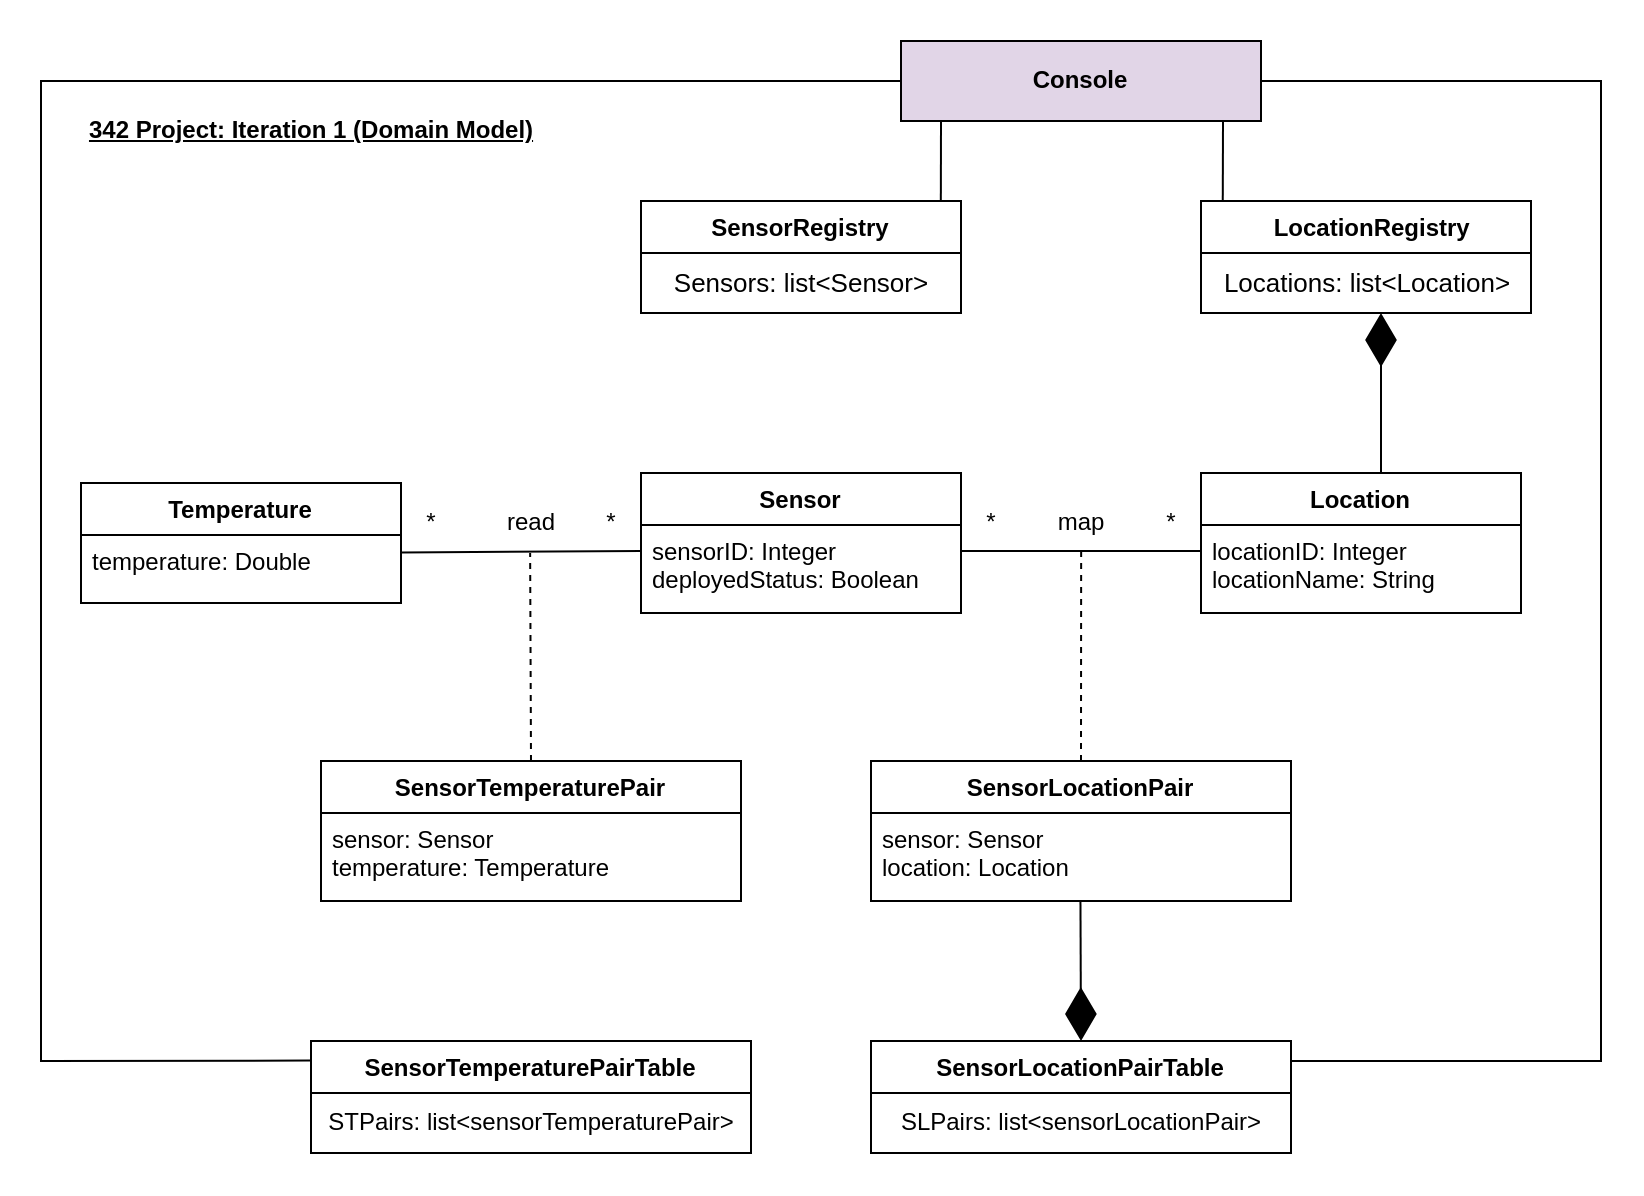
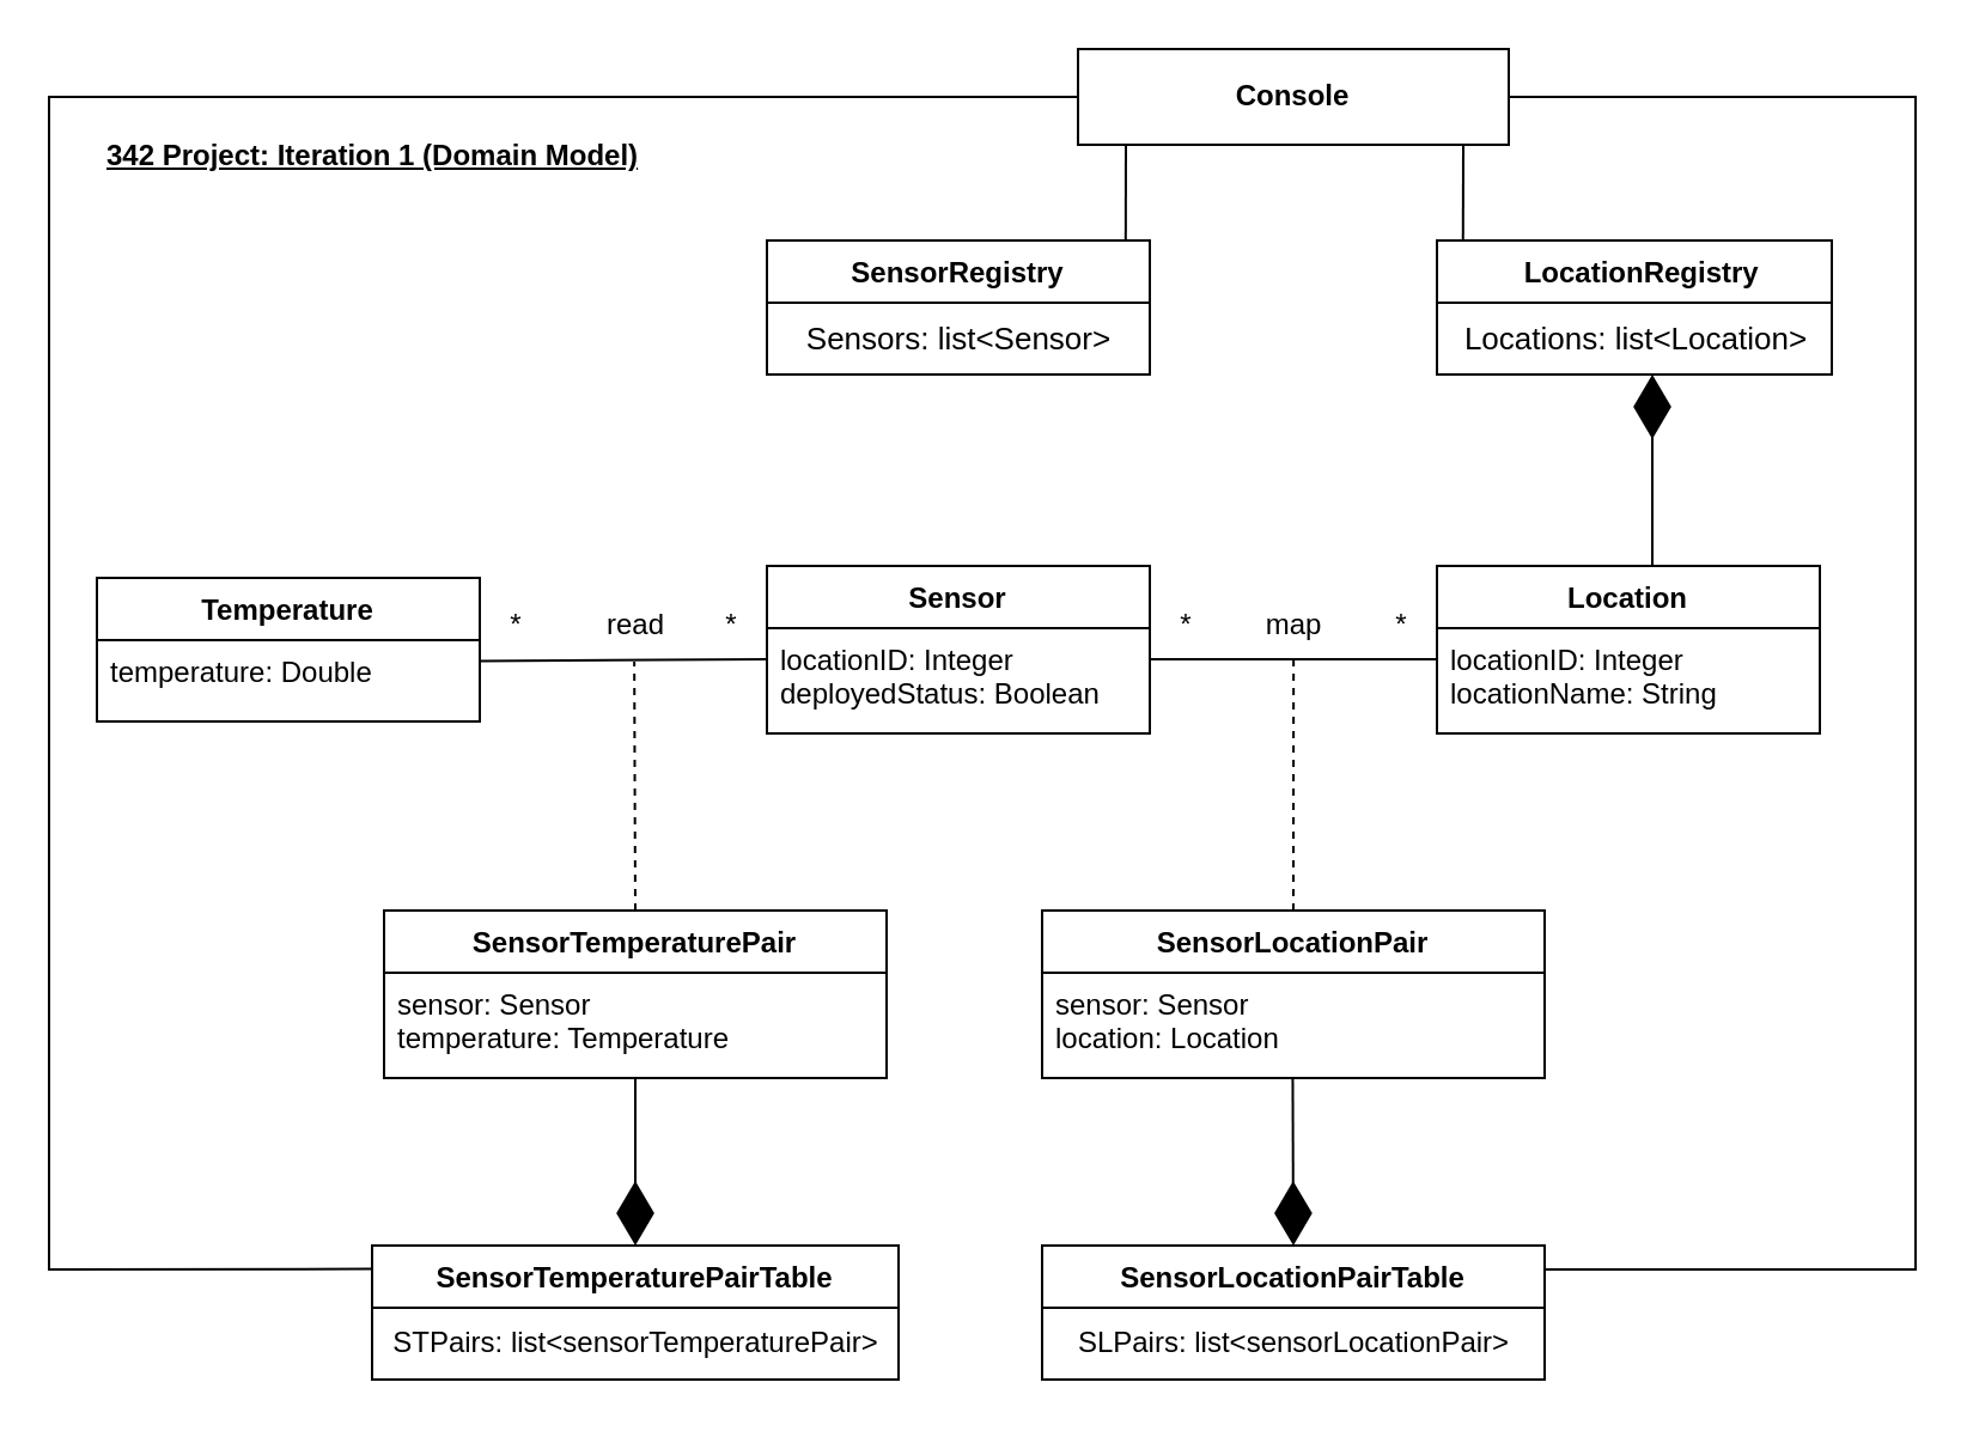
  <mxCell id="0" />
  <mxCell id="1" parent="0" />
  <mxCell id="2" value="read" style="text;html=1;align=center;verticalAlign=middle;resizable=0;points=[];autosize=1;strokeColor=none;fillColor=none;" parent="1" vertex="1"><mxGeometry x="240" y="246" width="50" height="30" as="geometry" /></mxCell>
  <mxCell id="3" value="Sensor" style="swimlane;fontStyle=1;align=center;verticalAlign=top;childLayout=stackLayout;horizontal=1;startSize=26;horizontalStack=0;resizeParent=1;resizeParentMax=0;resizeLast=0;collapsible=1;marginBottom=0;whiteSpace=wrap;html=1;" parent="1" vertex="1"><mxGeometry x="320" y="236" width="160" height="70" as="geometry" /></mxCell>
- <mxCell id="4" value="sensorID: Integer&lt;br&gt;deployedStatus: Boolean" style="text;strokeColor=none;fillColor=none;align=left;verticalAlign=top;spacingLeft=4;spacingRight=4;overflow=hidden;rotatable=0;points=[[0,0.5],[1,0.5]];portConstraint=eastwest;whiteSpace=wrap;html=1;" parent="3" vertex="1"><mxGeometry y="26" width="160" height="44" as="geometry" /></mxCell>
+ <mxCell id="4" value="locationID: Integer&lt;br&gt;deployedStatus: Boolean" style="text;strokeColor=none;fillColor=none;align=left;verticalAlign=top;spacingLeft=4;spacingRight=4;overflow=hidden;rotatable=0;points=[[0,0.5],[1,0.5]];portConstraint=eastwest;whiteSpace=wrap;html=1;" parent="3" vertex="1"><mxGeometry y="26" width="160" height="44" as="geometry" /></mxCell>
  <mxCell id="5" value="Location" style="swimlane;fontStyle=1;align=center;verticalAlign=top;childLayout=stackLayout;horizontal=1;startSize=26;horizontalStack=0;resizeParent=1;resizeParentMax=0;resizeLast=0;collapsible=1;marginBottom=0;whiteSpace=wrap;html=1;" parent="1" vertex="1"><mxGeometry x="600" y="236" width="160" height="70" as="geometry" /></mxCell>
  <mxCell id="6" value="locationID: Integer&lt;br&gt;locationName: String" style="text;strokeColor=none;fillColor=none;align=left;verticalAlign=top;spacingLeft=4;spacingRight=4;overflow=hidden;rotatable=0;points=[[0,0.5],[1,0.5]];portConstraint=eastwest;whiteSpace=wrap;html=1;" parent="5" vertex="1"><mxGeometry y="26" width="160" height="44" as="geometry" /></mxCell>
  <mxCell id="7" value="" style="endArrow=none;html=1;rounded=0;" parent="1" edge="1"><mxGeometry width="50" height="50" relative="1" as="geometry"><mxPoint x="480" y="275" as="sourcePoint" /><mxPoint x="600" y="275" as="targetPoint" /></mxGeometry></mxCell>
  <mxCell id="8" value="Temperature" style="swimlane;fontStyle=1;align=center;verticalAlign=top;childLayout=stackLayout;horizontal=1;startSize=26;horizontalStack=0;resizeParent=1;resizeParentMax=0;resizeLast=0;collapsible=1;marginBottom=0;whiteSpace=wrap;html=1;" parent="1" vertex="1"><mxGeometry x="40" y="241" width="160" height="60" as="geometry" /></mxCell>
  <mxCell id="9" value="temperature: Double" style="text;strokeColor=none;fillColor=none;align=left;verticalAlign=top;spacingLeft=4;spacingRight=4;overflow=hidden;rotatable=0;points=[[0,0.5],[1,0.5]];portConstraint=eastwest;whiteSpace=wrap;html=1;" parent="8" vertex="1"><mxGeometry y="26" width="160" height="34" as="geometry" /></mxCell>
  <mxCell id="10" value="" style="endArrow=none;html=1;rounded=0;exitX=-0.001;exitY=0.992;exitDx=0;exitDy=0;entryX=0;entryY=0.295;entryDx=0;entryDy=0;entryPerimeter=0;exitPerimeter=0;" parent="1" source="14" target="4" edge="1"><mxGeometry width="50" height="50" relative="1" as="geometry"><mxPoint x="230" y="246" as="sourcePoint" /><mxPoint x="320" y="246" as="targetPoint" /></mxGeometry></mxCell>
  <mxCell id="11" value="map" style="text;html=1;align=center;verticalAlign=middle;resizable=0;points=[];autosize=1;strokeColor=none;fillColor=none;" parent="1" vertex="1"><mxGeometry x="515" y="246" width="50" height="30" as="geometry" /></mxCell>
  <mxCell id="12" value="" style="endArrow=none;dashed=1;html=1;rounded=0;" parent="1" edge="1"><mxGeometry width="50" height="50" relative="1" as="geometry"><mxPoint x="265" y="380" as="sourcePoint" /><mxPoint x="264.57" y="276" as="targetPoint" /></mxGeometry></mxCell>
  <mxCell id="13" value="" style="endArrow=none;dashed=1;html=1;rounded=0;entryX=0.002;entryY=-0.028;entryDx=0;entryDy=0;entryPerimeter=0;" parent="1" edge="1"><mxGeometry width="50" height="50" relative="1" as="geometry"><mxPoint x="540" y="380" as="sourcePoint" /><mxPoint x="540.08" y="275.16" as="targetPoint" /></mxGeometry></mxCell>
  <mxCell id="14" value="*" style="text;html=1;align=center;verticalAlign=middle;resizable=0;points=[];autosize=1;strokeColor=none;fillColor=none;" parent="1" vertex="1"><mxGeometry x="200" y="246" width="30" height="30" as="geometry" /></mxCell>
  <mxCell id="15" value="*" style="text;html=1;align=center;verticalAlign=middle;resizable=0;points=[];autosize=1;strokeColor=none;fillColor=none;" parent="1" vertex="1"><mxGeometry x="290" y="246" width="30" height="30" as="geometry" /></mxCell>
  <mxCell id="16" value="*" style="text;html=1;align=center;verticalAlign=middle;resizable=0;points=[];autosize=1;strokeColor=none;fillColor=none;" parent="1" vertex="1"><mxGeometry x="480" y="246" width="30" height="30" as="geometry" /></mxCell>
  <mxCell id="17" value="*" style="text;html=1;align=center;verticalAlign=middle;resizable=0;points=[];autosize=1;strokeColor=none;fillColor=none;" parent="1" vertex="1"><mxGeometry x="570" y="246" width="30" height="30" as="geometry" /></mxCell>
  <mxCell id="18" value="&lt;b&gt;&lt;u&gt;342 Project: Iteration 1 (Domain Model)&lt;/u&gt;&lt;/b&gt;" style="text;html=1;align=center;verticalAlign=middle;resizable=0;points=[];autosize=1;strokeColor=none;fillColor=none;" parent="1" vertex="1"><mxGeometry x="30" y="50" width="250" height="30" as="geometry" /></mxCell>
  <mxCell id="19" value="SensorRegistry" style="swimlane;fontStyle=1;childLayout=stackLayout;horizontal=1;startSize=26;horizontalStack=0;resizeParent=1;resizeParentMax=0;resizeLast=0;collapsible=1;marginBottom=0;align=center;fontSize=12;" parent="1" vertex="1"><mxGeometry x="320" y="100" width="160" height="56" as="geometry"><mxRectangle x="320" y="-70" width="90" height="30" as="alternateBounds" /></mxGeometry></mxCell>
  <mxCell id="20" value="Sensors: list&amp;lt;Sensor&amp;gt;" style="text;html=1;align=center;verticalAlign=middle;resizable=0;points=[];autosize=1;strokeColor=none;fillColor=none;fontSize=13;" parent="19" vertex="1"><mxGeometry y="26" width="160" height="30" as="geometry" /></mxCell>
  <mxCell id="21" value="  LocationRegistry" style="swimlane;fontStyle=1;childLayout=stackLayout;horizontal=1;startSize=26;horizontalStack=0;resizeParent=1;resizeParentMax=0;resizeLast=0;collapsible=1;marginBottom=0;align=center;fontSize=12;" parent="1" vertex="1"><mxGeometry x="600" y="100" width="165" height="56" as="geometry"><mxRectangle x="320" y="-70" width="90" height="30" as="alternateBounds" /></mxGeometry></mxCell>
  <mxCell id="22" value="Locations: list&amp;lt;Location&amp;gt;" style="text;html=1;align=center;verticalAlign=middle;resizable=0;points=[];autosize=1;strokeColor=none;fillColor=none;fontSize=13;" parent="21" vertex="1"><mxGeometry y="26" width="165" height="30" as="geometry" /></mxCell>
- <mxCell id="23" value="&lt;b&gt;Console&lt;/b&gt;" style="html=1;whiteSpace=wrap;fillColor=#e1d5e7;" vertex="1" parent="1"><mxGeometry x="450" y="20" width="180" height="40" as="geometry" /></mxCell>
+ <mxCell id="23" value="&lt;b&gt;Console&lt;/b&gt;" style="html=1;whiteSpace=wrap;" vertex="1" parent="1"><mxGeometry x="450" y="20" width="180" height="40" as="geometry" /></mxCell>
  <mxCell id="24" value="SensorLocationPairTable" style="swimlane;fontStyle=1;align=center;verticalAlign=top;childLayout=stackLayout;horizontal=1;startSize=26;horizontalStack=0;resizeParent=1;resizeParentMax=0;resizeLast=0;collapsible=1;marginBottom=0;whiteSpace=wrap;html=1;" vertex="1" parent="1"><mxGeometry x="435" y="520" width="210" height="56" as="geometry" /></mxCell>
  <mxCell id="25" value="SLPairs: list&amp;lt;sensorLocationPair&amp;gt;" style="text;html=1;align=center;verticalAlign=middle;resizable=0;points=[];autosize=1;strokeColor=none;fillColor=none;" vertex="1" parent="24"><mxGeometry y="26" width="210" height="30" as="geometry" /></mxCell>
  <mxCell id="26" value="SensorTemperaturePairTable" style="swimlane;fontStyle=1;align=center;verticalAlign=top;childLayout=stackLayout;horizontal=1;startSize=26;horizontalStack=0;resizeParent=1;resizeParentMax=0;resizeLast=0;collapsible=1;marginBottom=0;whiteSpace=wrap;html=1;" vertex="1" parent="1"><mxGeometry x="155" y="520" width="220" height="56" as="geometry" /></mxCell>
  <mxCell id="27" value="STPairs: list&amp;lt;sensorTemperaturePair&amp;gt;" style="text;html=1;align=center;verticalAlign=middle;resizable=0;points=[];autosize=1;strokeColor=none;fillColor=none;" vertex="1" parent="26"><mxGeometry y="26" width="220" height="30" as="geometry" /></mxCell>
  <mxCell id="28" value="SensorLocationPair" style="swimlane;fontStyle=1;align=center;verticalAlign=top;childLayout=stackLayout;horizontal=1;startSize=26;horizontalStack=0;resizeParent=1;resizeParentMax=0;resizeLast=0;collapsible=1;marginBottom=0;whiteSpace=wrap;html=1;" vertex="1" parent="1"><mxGeometry x="435" y="380" width="210" height="70" as="geometry" /></mxCell>
  <mxCell id="29" value="sensor: Sensor&lt;br style=&quot;border-color: var(--border-color);&quot;&gt;&lt;span style=&quot;&quot;&gt;location: Location&lt;/span&gt;" style="text;strokeColor=none;fillColor=none;align=left;verticalAlign=top;spacingLeft=4;spacingRight=4;overflow=hidden;rotatable=0;points=[[0,0.5],[1,0.5]];portConstraint=eastwest;whiteSpace=wrap;html=1;" vertex="1" parent="28"><mxGeometry y="26" width="210" height="44" as="geometry" /></mxCell>
  <mxCell id="30" value="SensorTemperaturePair" style="swimlane;fontStyle=1;align=center;verticalAlign=top;childLayout=stackLayout;horizontal=1;startSize=26;horizontalStack=0;resizeParent=1;resizeParentMax=0;resizeLast=0;collapsible=1;marginBottom=0;whiteSpace=wrap;html=1;" vertex="1" parent="1"><mxGeometry x="160" y="380" width="210" height="70" as="geometry" /></mxCell>
  <mxCell id="31" value="sensor: Sensor&lt;br style=&quot;border-color: var(--border-color);&quot;&gt;temperature: Temperature" style="text;strokeColor=none;fillColor=none;align=left;verticalAlign=top;spacingLeft=4;spacingRight=4;overflow=hidden;rotatable=0;points=[[0,0.5],[1,0.5]];portConstraint=eastwest;whiteSpace=wrap;html=1;" vertex="1" parent="30"><mxGeometry y="26" width="210" height="44" as="geometry" /></mxCell>
+ <mxCell id="32" value="" style="endArrow=diamondThin;endFill=1;endSize=24;html=1;rounded=0;entryX=0.5;entryY=0;entryDx=0;entryDy=0;exitX=0.5;exitY=1;exitDx=0;exitDy=0;" edge="1" parent="1" source="30" target="26"><mxGeometry width="160" relative="1" as="geometry"><mxPoint x="265" y="470" as="sourcePoint" /><mxPoint x="420" y="490" as="targetPoint" /></mxGeometry></mxCell>
  <mxCell id="33" value="" style="endArrow=diamondThin;endFill=1;endSize=24;html=1;rounded=0;entryX=0.5;entryY=0;entryDx=0;entryDy=0;exitX=0.5;exitY=1;exitDx=0;exitDy=0;" edge="1" parent="1" target="24"><mxGeometry width="160" relative="1" as="geometry"><mxPoint x="539.73" y="450" as="sourcePoint" /><mxPoint x="539.73" y="514" as="targetPoint" /></mxGeometry></mxCell>
  <mxCell id="34" value="" style="endArrow=diamondThin;endFill=1;endSize=24;html=1;rounded=0;entryX=0.5;entryY=1;entryDx=0;entryDy=0;exitX=0.5;exitY=0;exitDx=0;exitDy=0;" edge="1" parent="1"><mxGeometry width="160" relative="1" as="geometry"><mxPoint x="690" y="236" as="sourcePoint" /><mxPoint x="690" y="156" as="targetPoint" /></mxGeometry></mxCell>
  <mxCell id="35" value="" style="endArrow=none;html=1;rounded=0;exitX=0.937;exitY=-0.01;exitDx=0;exitDy=0;exitPerimeter=0;" edge="1" parent="1" source="19"><mxGeometry width="50" height="50" relative="1" as="geometry"><mxPoint x="420" y="110" as="sourcePoint" /><mxPoint x="470" y="60" as="targetPoint" /></mxGeometry></mxCell>
  <mxCell id="36" value="" style="endArrow=none;html=1;rounded=0;exitX=0.066;exitY=-0.003;exitDx=0;exitDy=0;exitPerimeter=0;" edge="1" parent="1" source="21"><mxGeometry width="50" height="50" relative="1" as="geometry"><mxPoint x="610" y="100" as="sourcePoint" /><mxPoint x="611" y="60" as="targetPoint" /></mxGeometry></mxCell>
  <mxCell id="37" value="" style="endArrow=none;html=1;rounded=0;exitX=-0.002;exitY=0.175;exitDx=0;exitDy=0;exitPerimeter=0;" edge="1" parent="1" source="26"><mxGeometry width="50" height="50" relative="1" as="geometry"><mxPoint x="20" y="640" as="sourcePoint" /><mxPoint x="450" y="40" as="targetPoint" /><Array as="points"><mxPoint x="20" y="530" /><mxPoint x="20" y="40" /></Array></mxGeometry></mxCell>
  <mxCell id="38" value="" style="endArrow=none;html=1;rounded=0;entryX=0.999;entryY=0.179;entryDx=0;entryDy=0;entryPerimeter=0;" edge="1" parent="1" target="24"><mxGeometry width="50" height="50" relative="1" as="geometry"><mxPoint x="630" y="40" as="sourcePoint" /><mxPoint x="660" y="540" as="targetPoint" /><Array as="points"><mxPoint x="800" y="40" /><mxPoint x="800" y="530" /></Array></mxGeometry></mxCell>
